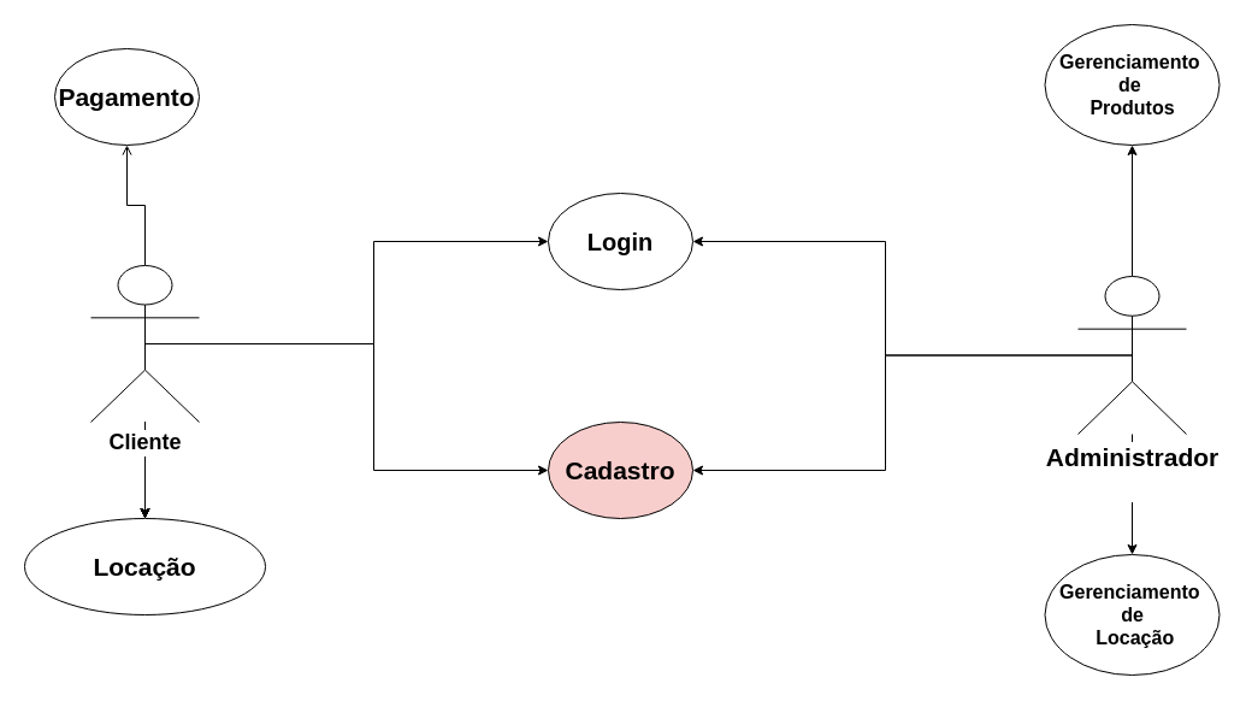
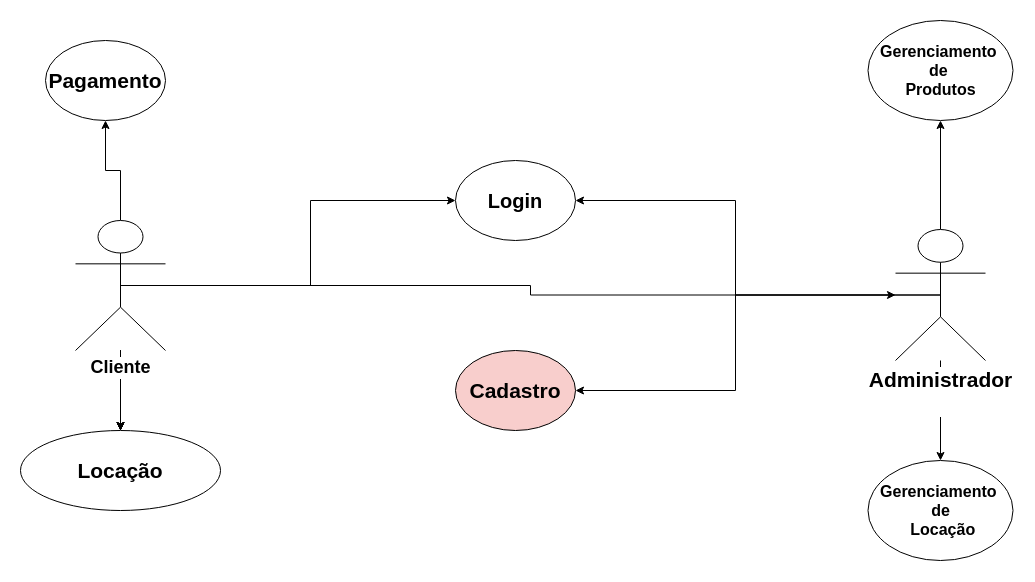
  <mxCell id="0" />
  <mxCell id="1" parent="0" />
  <mxCell id="2" style="edgeStyle=orthogonalEdgeStyle;rounded=0;orthogonalLoop=1;jettySize=auto;html=1;exitX=0.5;exitY=0.5;exitDx=0;exitDy=0;exitPerimeter=0;entryX=0;entryY=0.5;entryDx=0;entryDy=0;" edge="1" parent="1" source="10" target="17"><mxGeometry relative="1" as="geometry" /></mxCell>
- <mxCell id="3" style="edgeStyle=orthogonalEdgeStyle;rounded=0;orthogonalLoop=1;jettySize=auto;html=1;exitX=0.5;exitY=0.5;exitDx=0;exitDy=0;exitPerimeter=0;entryX=0;entryY=0.5;entryDx=0;entryDy=0;" edge="1" parent="1" source="10" target="18"><mxGeometry relative="1" as="geometry" /></mxCell>
- <mxCell id="4" style="edgeStyle=orthogonalEdgeStyle;rounded=0;orthogonalLoop=1;jettySize=auto;html=1;exitX=0.5;exitY=0;exitDx=0;exitDy=0;exitPerimeter=0;entryX=0.5;entryY=1;entryDx=0;entryDy=0;endArrow=open;" edge="1" parent="1" source="10" target="16"><mxGeometry relative="1" as="geometry" /></mxCell>
+ <mxCell id="3" style="edgeStyle=orthogonalEdgeStyle;rounded=0;orthogonalLoop=1;jettySize=auto;html=1;exitX=0.5;exitY=0.5;exitDx=0;exitDy=0;exitPerimeter=0;" edge="1" parent="1" source="10" target="15"><mxGeometry relative="1" as="geometry" /></mxCell>
+ <mxCell id="4" style="edgeStyle=orthogonalEdgeStyle;rounded=0;orthogonalLoop=1;jettySize=auto;html=1;exitX=0.5;exitY=0;exitDx=0;exitDy=0;exitPerimeter=0;entryX=0.5;entryY=1;entryDx=0;entryDy=0;" edge="1" parent="1" source="10" target="16"><mxGeometry relative="1" as="geometry" /></mxCell>
  <mxCell id="5" style="edgeStyle=orthogonalEdgeStyle;rounded=0;orthogonalLoop=1;jettySize=auto;html=1;entryX=0.5;entryY=0;entryDx=0;entryDy=0;" edge="1" parent="1" source="10" target="20"><mxGeometry relative="1" as="geometry" /></mxCell>
  <mxCell id="6" value="" style="edgeStyle=orthogonalEdgeStyle;rounded=0;orthogonalLoop=1;jettySize=auto;html=1;" edge="1" parent="1" source="10" target="20"><mxGeometry relative="1" as="geometry" /></mxCell>
  <mxCell id="7" value="" style="edgeStyle=orthogonalEdgeStyle;rounded=0;orthogonalLoop=1;jettySize=auto;html=1;" edge="1" parent="1" source="10" target="20"><mxGeometry relative="1" as="geometry" /></mxCell>
  <mxCell id="8" value="" style="edgeStyle=orthogonalEdgeStyle;rounded=0;orthogonalLoop=1;jettySize=auto;html=1;" edge="1" parent="1" source="10" target="20"><mxGeometry relative="1" as="geometry" /></mxCell>
  <mxCell id="9" value="" style="edgeStyle=orthogonalEdgeStyle;rounded=0;orthogonalLoop=1;jettySize=auto;html=1;" edge="1" parent="1" source="10" target="20"><mxGeometry relative="1" as="geometry" /></mxCell>
  <mxCell id="10" value="&lt;b&gt;&lt;font style=&quot;font-size: 18px&quot;&gt;Cliente&lt;/font&gt;&lt;/b&gt;" style="shape=umlActor;verticalLabelPosition=bottom;labelBackgroundColor=#ffffff;verticalAlign=top;html=1;outlineConnect=0;" vertex="1" parent="1"><mxGeometry x="75" y="220" width="90" height="130" as="geometry" /></mxCell>
  <mxCell id="11" style="edgeStyle=orthogonalEdgeStyle;rounded=0;orthogonalLoop=1;jettySize=auto;html=1;exitX=0.5;exitY=0.5;exitDx=0;exitDy=0;exitPerimeter=0;entryX=1;entryY=0.5;entryDx=0;entryDy=0;" edge="1" parent="1" source="15" target="17"><mxGeometry relative="1" as="geometry" /></mxCell>
  <mxCell id="12" style="edgeStyle=orthogonalEdgeStyle;rounded=0;orthogonalLoop=1;jettySize=auto;html=1;exitX=0.5;exitY=0.5;exitDx=0;exitDy=0;exitPerimeter=0;entryX=1;entryY=0.5;entryDx=0;entryDy=0;" edge="1" parent="1" source="15" target="18"><mxGeometry relative="1" as="geometry" /></mxCell>
  <mxCell id="13" style="edgeStyle=orthogonalEdgeStyle;rounded=0;orthogonalLoop=1;jettySize=auto;html=1;entryX=0.5;entryY=0;entryDx=0;entryDy=0;" edge="1" parent="1" source="15" target="21"><mxGeometry relative="1" as="geometry" /></mxCell>
  <mxCell id="14" style="edgeStyle=orthogonalEdgeStyle;rounded=0;orthogonalLoop=1;jettySize=auto;html=1;exitX=0.5;exitY=0;exitDx=0;exitDy=0;exitPerimeter=0;entryX=0.5;entryY=1;entryDx=0;entryDy=0;" edge="1" parent="1" source="15" target="19"><mxGeometry relative="1" as="geometry" /></mxCell>
  <mxCell id="15" value="&lt;b&gt;&lt;font style=&quot;font-size: 21px&quot;&gt;Administrador&lt;br&gt;&lt;br&gt;&lt;/font&gt;&lt;/b&gt;" style="shape=umlActor;verticalLabelPosition=bottom;labelBackgroundColor=#ffffff;verticalAlign=top;html=1;outlineConnect=0;" vertex="1" parent="1"><mxGeometry x="895" y="229" width="90" height="131" as="geometry" /></mxCell>
  <mxCell id="16" value="&lt;b&gt;&lt;font style=&quot;font-size: 21px&quot;&gt;Pagamento&lt;/font&gt;&lt;/b&gt;" style="ellipse;whiteSpace=wrap;html=1;" vertex="1" parent="1"><mxGeometry x="45" y="40" width="120" height="80" as="geometry" /></mxCell>
  <mxCell id="17" value="&lt;font style=&quot;font-size: 20px&quot;&gt;&lt;b&gt;Login&lt;/b&gt;&lt;/font&gt;" style="ellipse;whiteSpace=wrap;html=1;" vertex="1" parent="1"><mxGeometry x="455" y="160" width="120" height="80" as="geometry" /></mxCell>
  <mxCell id="18" value="&lt;font size=&quot;1&quot;&gt;&lt;b style=&quot;font-size: 21px&quot;&gt;Cadastro&lt;/b&gt;&lt;/font&gt;" style="ellipse;whiteSpace=wrap;html=1;fillColor=#f8cecc;" vertex="1" parent="1"><mxGeometry x="455" y="350" width="120" height="80" as="geometry" /></mxCell>
  <mxCell id="19" value="&lt;b style=&quot;font-size: 16px&quot;&gt;Gerenciamento&amp;nbsp;&lt;br&gt;de&amp;nbsp;&lt;br&gt;Produtos&lt;/b&gt;&lt;br&gt;" style="ellipse;whiteSpace=wrap;html=1;" vertex="1" parent="1"><mxGeometry x="867.5" y="20" width="145" height="100" as="geometry" /></mxCell>
  <mxCell id="20" value="&lt;font style=&quot;font-size: 21px&quot;&gt;&lt;b&gt;Locação&lt;/b&gt;&lt;/font&gt;" style="ellipse;whiteSpace=wrap;html=1;" vertex="1" parent="1"><mxGeometry x="20" y="430" width="200" height="80" as="geometry" /></mxCell>
  <mxCell id="21" value="&lt;b style=&quot;font-size: 16px&quot;&gt;Gerenciamento&amp;nbsp;&lt;br&gt;de&lt;br&gt;&amp;nbsp;Locação&lt;/b&gt;&lt;br&gt;" style="ellipse;whiteSpace=wrap;html=1;" vertex="1" parent="1"><mxGeometry x="867.5" y="460" width="145" height="100" as="geometry" /></mxCell>
